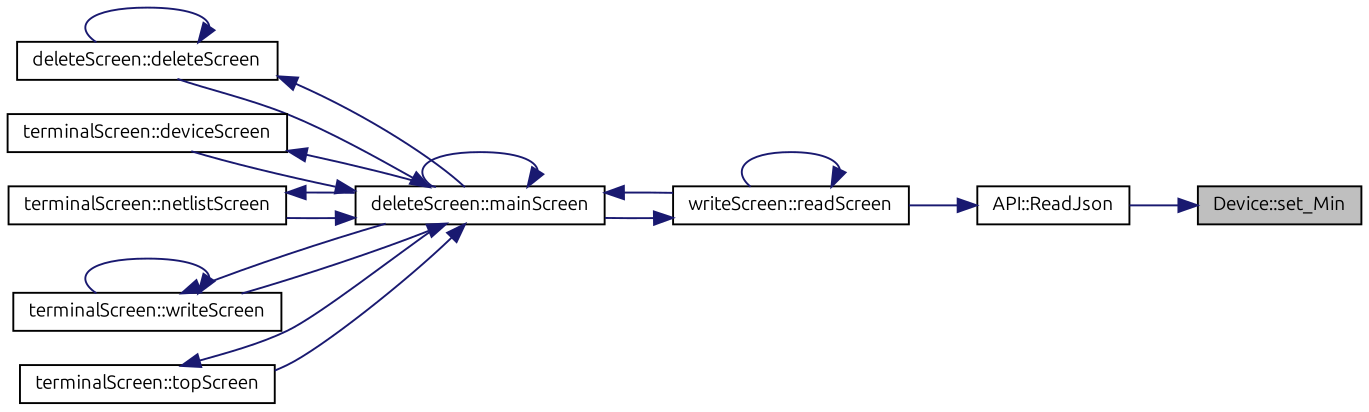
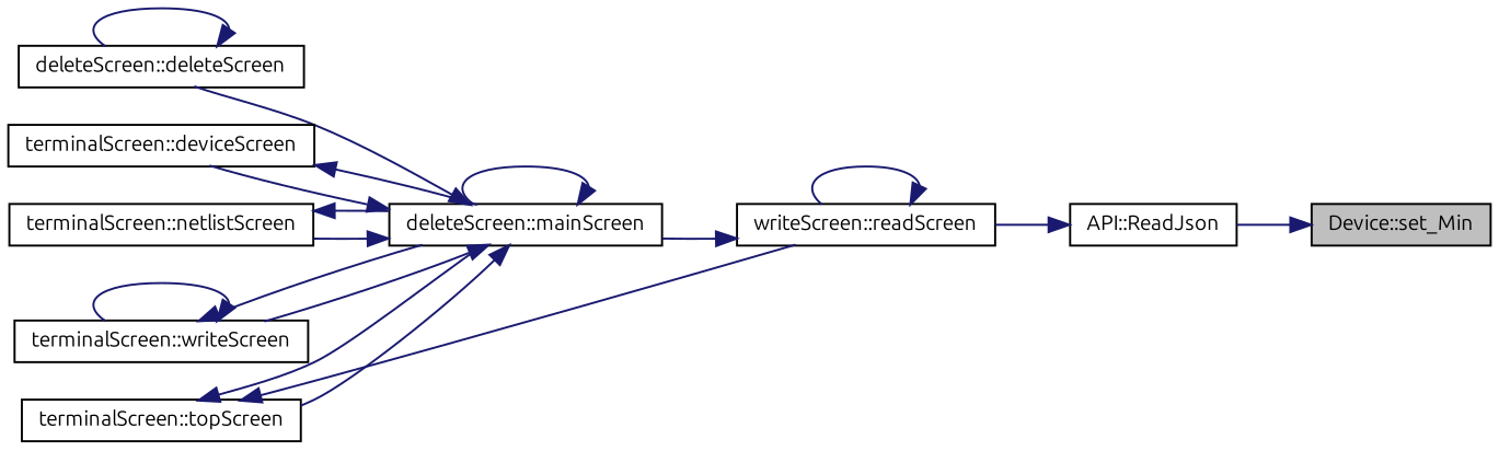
  digraph {
    fontname=Ubuntu
    rankdir=RL
    node [color=black fillcolor=white fontname=Ubuntu fontsize=10 shape=record style=filled]
    edge [color=midnightblue dir=back fontname=Ubuntu fontsize=10 labelfontname=Helvetica labelfontsize=10 style=solid]
    n1 [fillcolor=grey75 fontcolor=black height=0.2 label="Device::set_Min" width=0.4]
    n2 [height=0.2 label="API::ReadJson" width=0.4]
    n3 [height=0.2 label="writeScreen::readScreen" width=0.4]
    n4 [height=0.2 label="deleteScreen::mainScreen" width=0.4]
    n5 [height=0.2 label="deleteScreen::deleteScreen" width=0.4]
    n6 [height=0.2 label="terminalScreen::deviceScreen" width=0.4]
    n7 [height=0.2 label="terminalScreen::netlistScreen" width=0.4]
    n8 [height=0.2 label="terminalScreen::topScreen" width=0.4]
    n9 [height=0.2 label="terminalScreen::writeScreen" width=0.4]
    n1 -> n2
    n2 -> n3
    n3 -> n3
    n3 -> n4
-   n4 -> n3
+   n8 -> n3
    n4 -> n4
    n4 -> n5
    n4 -> n6
    n4 -> n7
    n4 -> n8
    n4 -> n9
-   n5 -> n4
    n5 -> n5
    n6 -> n4
    n7 -> n4
    n8 -> n4
    n9 -> n4
    n9 -> n9
  }
